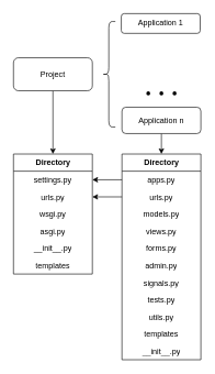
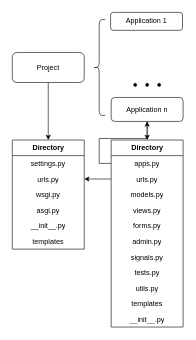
  <mxCell id="0" />
  <mxCell id="1" parent="0" />
  <mxCell id="2" style="edgeStyle=orthogonalEdgeStyle;rounded=0;orthogonalLoop=1;jettySize=auto;html=1;exitX=0.5;exitY=1;exitDx=0;exitDy=0;entryX=0.5;entryY=0;entryDx=0;entryDy=0;" edge="1" parent="1" source="3" target="11"><mxGeometry relative="1" as="geometry" /></mxCell>
  <mxCell id="3" value="Project" style="rounded=1;whiteSpace=wrap;html=1;" vertex="1" parent="1"><mxGeometry x="20" y="87" width="120" height="50" as="geometry" /></mxCell>
  <mxCell id="4" value="Application 1" style="rounded=1;whiteSpace=wrap;html=1;" vertex="1" parent="1"><mxGeometry x="184" y="20" width="120" height="30" as="geometry" /></mxCell>
  <mxCell id="5" style="edgeStyle=orthogonalEdgeStyle;rounded=0;orthogonalLoop=1;jettySize=auto;html=1;exitX=0.5;exitY=1;exitDx=0;exitDy=0;entryX=0.5;entryY=0;entryDx=0;entryDy=0;" edge="1" parent="1" source="6" target="18"><mxGeometry relative="1" as="geometry" /></mxCell>
  <mxCell id="6" value="Application n" style="rounded=1;whiteSpace=wrap;html=1;" vertex="1" parent="1"><mxGeometry x="185" y="162" width="120" height="40" as="geometry" /></mxCell>
  <mxCell id="7" value="" style="shape=curlyBracket;whiteSpace=wrap;html=1;rounded=1;labelPosition=left;verticalLabelPosition=middle;align=right;verticalAlign=middle;" vertex="1" parent="1"><mxGeometry x="155" y="32" width="20" height="160" as="geometry" /></mxCell>
  <mxCell id="8" value="" style="shape=waypoint;sketch=0;fillStyle=solid;size=6;pointerEvents=1;points=[];fillColor=none;resizable=0;rotatable=0;perimeter=centerPerimeter;snapToPoint=1;" vertex="1" parent="1"><mxGeometry x="215" y="131" width="20" height="20" as="geometry" /></mxCell>
  <mxCell id="9" value="" style="shape=waypoint;sketch=0;fillStyle=solid;size=6;pointerEvents=1;points=[];fillColor=none;resizable=0;rotatable=0;perimeter=centerPerimeter;snapToPoint=1;" vertex="1" parent="1"><mxGeometry x="235" y="131" width="20" height="20" as="geometry" /></mxCell>
  <mxCell id="10" value="" style="shape=waypoint;sketch=0;fillStyle=solid;size=6;pointerEvents=1;points=[];fillColor=none;resizable=0;rotatable=0;perimeter=centerPerimeter;snapToPoint=1;" vertex="1" parent="1"><mxGeometry x="255" y="131" width="20" height="20" as="geometry" /></mxCell>
  <mxCell id="11" value="&lt;b&gt;Directory&lt;/b&gt;" style="swimlane;fontStyle=0;childLayout=stackLayout;horizontal=1;startSize=26;fillColor=none;horizontalStack=0;resizeParent=1;resizeParentMax=0;resizeLast=0;collapsible=1;marginBottom=0;html=1;" vertex="1" parent="1"><mxGeometry x="20" y="233" width="120" height="182" as="geometry" /></mxCell>
  <mxCell id="12" value="settings.py" style="text;strokeColor=none;fillColor=none;align=center;verticalAlign=top;spacingLeft=4;spacingRight=4;overflow=hidden;rotatable=0;points=[[0,0.5],[1,0.5]];portConstraint=eastwest;whiteSpace=wrap;html=1;" vertex="1" parent="11"><mxGeometry y="26" width="120" height="26" as="geometry" /></mxCell>
  <mxCell id="13" value="urls.py" style="text;strokeColor=none;fillColor=none;align=center;verticalAlign=top;spacingLeft=4;spacingRight=4;overflow=hidden;rotatable=0;points=[[0,0.5],[1,0.5]];portConstraint=eastwest;whiteSpace=wrap;html=1;" vertex="1" parent="11"><mxGeometry y="52" width="120" height="26" as="geometry" /></mxCell>
  <mxCell id="14" value="wsgi.py" style="text;strokeColor=none;fillColor=none;align=center;verticalAlign=top;spacingLeft=4;spacingRight=4;overflow=hidden;rotatable=0;points=[[0,0.5],[1,0.5]];portConstraint=eastwest;whiteSpace=wrap;html=1;" vertex="1" parent="11"><mxGeometry y="78" width="120" height="26" as="geometry" /></mxCell>
  <mxCell id="15" value="asgi.py" style="text;strokeColor=none;fillColor=none;align=center;verticalAlign=top;spacingLeft=4;spacingRight=4;overflow=hidden;rotatable=0;points=[[0,0.5],[1,0.5]];portConstraint=eastwest;whiteSpace=wrap;html=1;" vertex="1" parent="11"><mxGeometry y="104" width="120" height="26" as="geometry" /></mxCell>
  <mxCell id="16" value="__init__.py" style="text;strokeColor=none;fillColor=none;align=center;verticalAlign=top;spacingLeft=4;spacingRight=4;overflow=hidden;rotatable=0;points=[[0,0.5],[1,0.5]];portConstraint=eastwest;whiteSpace=wrap;html=1;" vertex="1" parent="11"><mxGeometry y="130" width="120" height="26" as="geometry" /></mxCell>
  <mxCell id="17" value="templates" style="text;strokeColor=none;fillColor=none;align=center;verticalAlign=top;spacingLeft=4;spacingRight=4;overflow=hidden;rotatable=0;points=[[0,0.5],[1,0.5]];portConstraint=eastwest;whiteSpace=wrap;html=1;" vertex="1" parent="11"><mxGeometry y="156" width="120" height="26" as="geometry" /></mxCell>
  <mxCell id="18" value="&lt;b&gt;Directory&lt;/b&gt;" style="swimlane;fontStyle=0;childLayout=stackLayout;horizontal=1;startSize=26;fillColor=none;horizontalStack=0;resizeParent=1;resizeParentMax=0;resizeLast=0;collapsible=1;marginBottom=0;html=1;" vertex="1" parent="1"><mxGeometry x="185" y="233" width="120" height="312" as="geometry" /></mxCell>
  <mxCell id="19" value="apps.py" style="text;strokeColor=none;fillColor=none;align=center;verticalAlign=top;spacingLeft=4;spacingRight=4;overflow=hidden;rotatable=0;points=[[0,0.5],[1,0.5]];portConstraint=eastwest;whiteSpace=wrap;html=1;" vertex="1" parent="18"><mxGeometry y="26" width="120" height="26" as="geometry" /></mxCell>
  <mxCell id="20" value="urls.py" style="text;strokeColor=none;fillColor=none;align=center;verticalAlign=top;spacingLeft=4;spacingRight=4;overflow=hidden;rotatable=0;points=[[0,0.5],[1,0.5]];portConstraint=eastwest;whiteSpace=wrap;html=1;" vertex="1" parent="18"><mxGeometry y="52" width="120" height="26" as="geometry" /></mxCell>
  <mxCell id="21" value="models.py" style="text;strokeColor=none;fillColor=none;align=center;verticalAlign=top;spacingLeft=4;spacingRight=4;overflow=hidden;rotatable=0;points=[[0,0.5],[1,0.5]];portConstraint=eastwest;whiteSpace=wrap;html=1;" vertex="1" parent="18"><mxGeometry y="78" width="120" height="26" as="geometry" /></mxCell>
  <mxCell id="22" value="views.py" style="text;strokeColor=none;fillColor=none;align=center;verticalAlign=top;spacingLeft=4;spacingRight=4;overflow=hidden;rotatable=0;points=[[0,0.5],[1,0.5]];portConstraint=eastwest;whiteSpace=wrap;html=1;" vertex="1" parent="18"><mxGeometry y="104" width="120" height="26" as="geometry" /></mxCell>
  <mxCell id="23" value="forms.py" style="text;strokeColor=none;fillColor=none;align=center;verticalAlign=top;spacingLeft=4;spacingRight=4;overflow=hidden;rotatable=0;points=[[0,0.5],[1,0.5]];portConstraint=eastwest;whiteSpace=wrap;html=1;" vertex="1" parent="18"><mxGeometry y="130" width="120" height="26" as="geometry" /></mxCell>
  <mxCell id="24" value="admin.py" style="text;strokeColor=none;fillColor=none;align=center;verticalAlign=top;spacingLeft=4;spacingRight=4;overflow=hidden;rotatable=0;points=[[0,0.5],[1,0.5]];portConstraint=eastwest;whiteSpace=wrap;html=1;" vertex="1" parent="18"><mxGeometry y="156" width="120" height="26" as="geometry" /></mxCell>
  <mxCell id="25" value="signals.py" style="text;strokeColor=none;fillColor=none;align=center;verticalAlign=top;spacingLeft=4;spacingRight=4;overflow=hidden;rotatable=0;points=[[0,0.5],[1,0.5]];portConstraint=eastwest;whiteSpace=wrap;html=1;" vertex="1" parent="18"><mxGeometry y="182" width="120" height="26" as="geometry" /></mxCell>
  <mxCell id="26" value="tests&lt;span style=&quot;background-color: initial;&quot;&gt;.py&lt;/span&gt;" style="text;strokeColor=none;fillColor=none;align=center;verticalAlign=top;spacingLeft=4;spacingRight=4;overflow=hidden;rotatable=0;points=[[0,0.5],[1,0.5]];portConstraint=eastwest;whiteSpace=wrap;html=1;" vertex="1" parent="18"><mxGeometry y="208" width="120" height="26" as="geometry" /></mxCell>
  <mxCell id="27" value="&lt;span style=&quot;background-color: initial;&quot;&gt;utils.py&lt;/span&gt;" style="text;strokeColor=none;fillColor=none;align=center;verticalAlign=top;spacingLeft=4;spacingRight=4;overflow=hidden;rotatable=0;points=[[0,0.5],[1,0.5]];portConstraint=eastwest;whiteSpace=wrap;html=1;" vertex="1" parent="18"><mxGeometry y="234" width="120" height="26" as="geometry" /></mxCell>
  <mxCell id="28" value="templates" style="text;strokeColor=none;fillColor=none;align=center;verticalAlign=top;spacingLeft=4;spacingRight=4;overflow=hidden;rotatable=0;points=[[0,0.5],[1,0.5]];portConstraint=eastwest;whiteSpace=wrap;html=1;" vertex="1" parent="18"><mxGeometry y="260" width="120" height="26" as="geometry" /></mxCell>
  <mxCell id="29" value="__init__.py" style="text;strokeColor=none;fillColor=none;align=center;verticalAlign=top;spacingLeft=4;spacingRight=4;overflow=hidden;rotatable=0;points=[[0,0.5],[1,0.5]];portConstraint=eastwest;whiteSpace=wrap;html=1;" vertex="1" parent="18"><mxGeometry y="286" width="120" height="26" as="geometry" /></mxCell>
- <mxCell id="30" style="edgeStyle=orthogonalEdgeStyle;rounded=0;orthogonalLoop=1;jettySize=auto;html=1;exitX=0;exitY=0.5;exitDx=0;exitDy=0;entryX=1;entryY=0.5;entryDx=0;entryDy=0;" edge="1" parent="1" source="19" target="12"><mxGeometry relative="1" as="geometry" /></mxCell>
+ <mxCell id="30" style="edgeStyle=orthogonalEdgeStyle;rounded=0;orthogonalLoop=1;jettySize=auto;html=1;exitX=0;exitY=0.5;exitDx=0;exitDy=0;" edge="1" parent="1" source="19" target="6"><mxGeometry relative="1" as="geometry" /></mxCell>
  <mxCell id="31" value="" style="edgeStyle=orthogonalEdgeStyle;rounded=0;orthogonalLoop=1;jettySize=auto;html=1;entryX=1;entryY=0.5;entryDx=0;entryDy=0;" edge="1" parent="1" source="20" target="13"><mxGeometry relative="1" as="geometry" /></mxCell>
